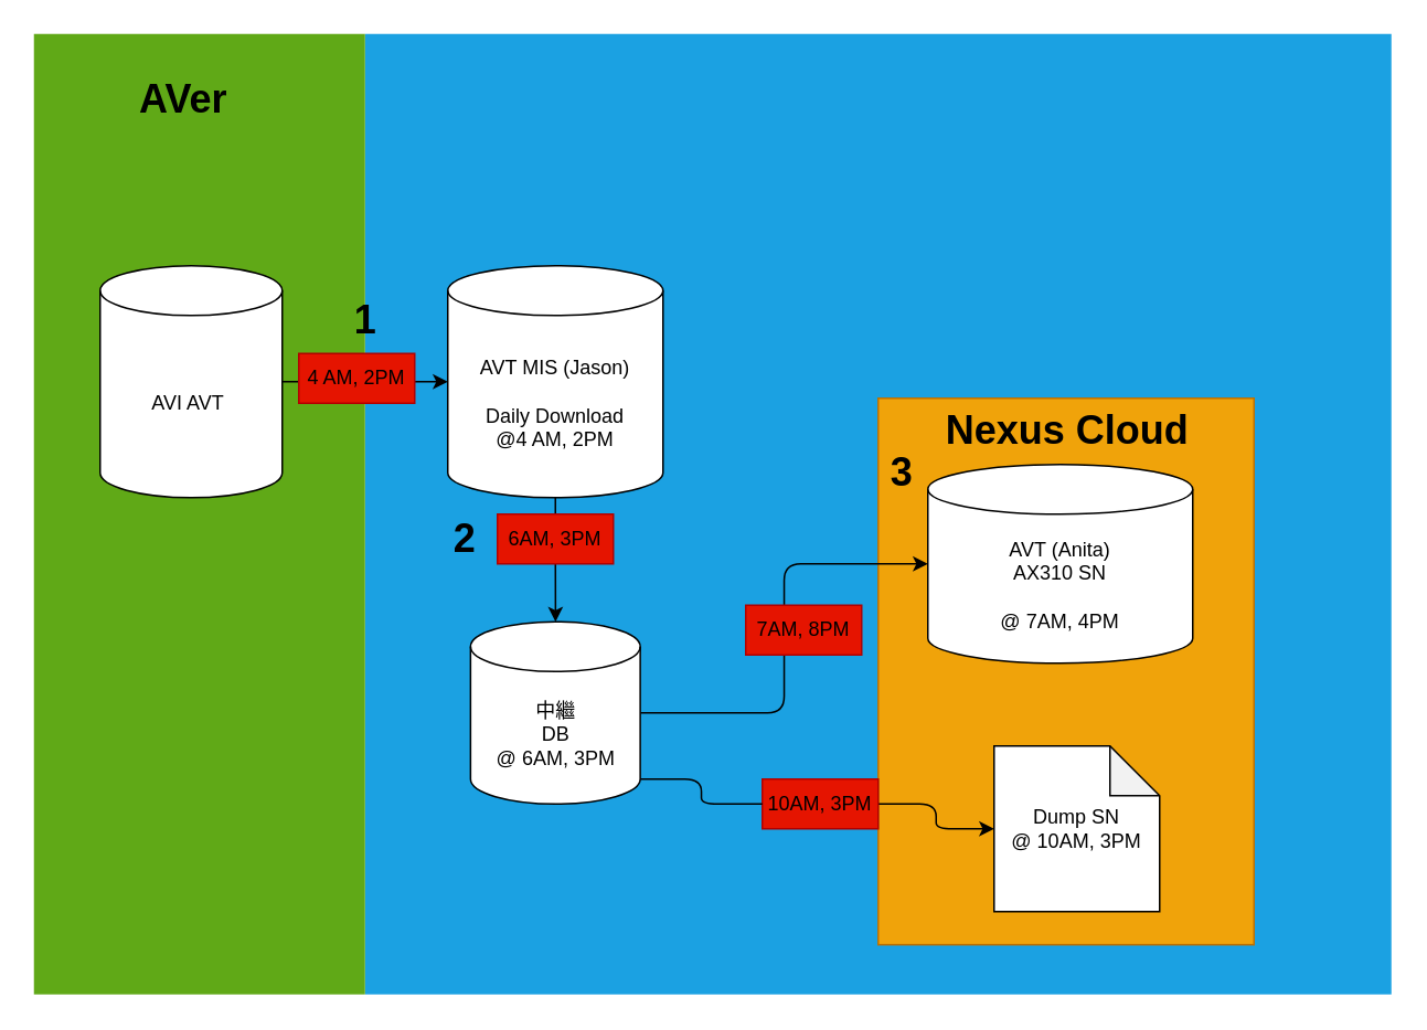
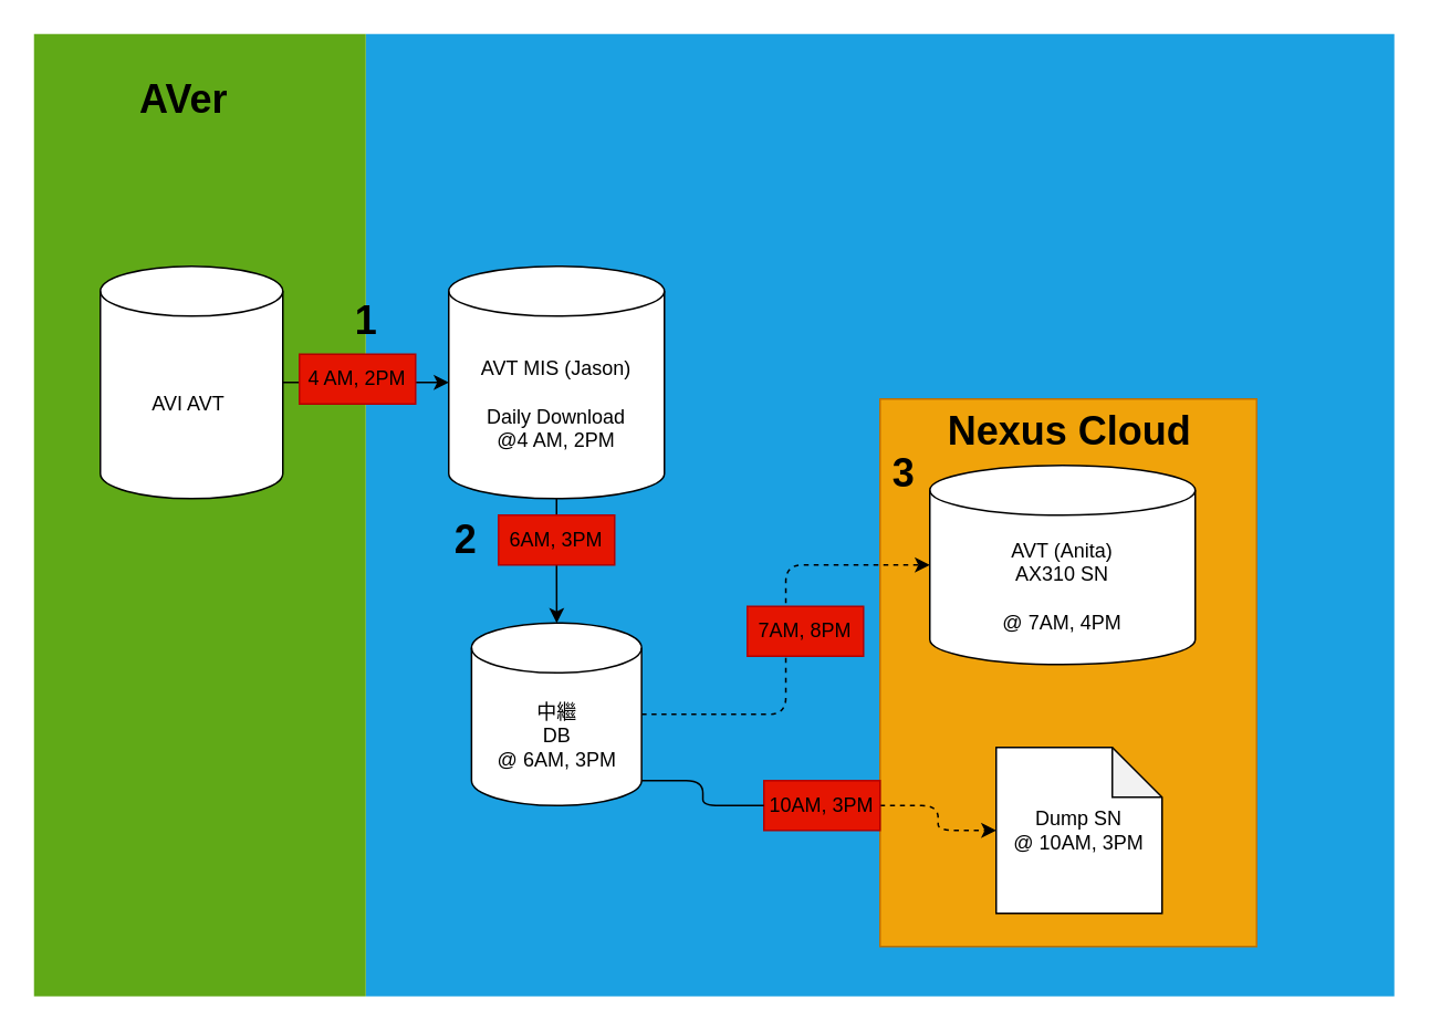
  <mxCell id="0" />
  <mxCell id="1" parent="0" />
  <mxCell id="2" value="" style="whiteSpace=wrap;html=1;fillColor=#1ba1e2;strokeColor=none;fontColor=#ffffff;" vertex="1" parent="1"><mxGeometry x="220" width="620" height="580" as="geometry" y="20" /></mxCell>
  <mxCell id="3" value="" style="rounded=0;whiteSpace=wrap;html=1;fontColor=#000000;fillColor=#f0a30a;strokeColor=#BD7000;" vertex="1" parent="1"><mxGeometry x="530" y="240" width="227" height="330" as="geometry" /></mxCell>
  <mxCell id="4" value="" style="whiteSpace=wrap;html=1;fillColor=#60a917;strokeColor=none;fontColor=#ffffff;" vertex="1" parent="1"><mxGeometry width="200" height="580" as="geometry" x="20" y="20" /></mxCell>
  <mxCell id="5" style="edgeStyle=orthogonalEdgeStyle;orthogonalLoop=1;jettySize=auto;html=1;exitX=0.5;exitY=1;exitDx=0;exitDy=0;exitPerimeter=0;" edge="1" parent="1" source="6" target="11"><mxGeometry relative="1" as="geometry" /></mxCell>
  <mxCell id="6" value="AVT MIS (Jason)&lt;br&gt;&lt;br&gt;Daily Download&lt;br&gt;@4 AM, 2PM" style="shape=cylinder3;whiteSpace=wrap;html=1;boundedLbl=1;backgroundOutline=1;size=15;" vertex="1" parent="1"><mxGeometry x="270" y="160" width="130" height="140" as="geometry" /></mxCell>
  <mxCell id="7" style="edgeStyle=orthogonalEdgeStyle;orthogonalLoop=1;jettySize=auto;html=1;" edge="1" parent="1" source="8" target="6"><mxGeometry relative="1" as="geometry" /></mxCell>
  <mxCell id="8" value="AVI AVT&amp;nbsp;&lt;br&gt;" style="shape=cylinder3;whiteSpace=wrap;html=1;boundedLbl=1;backgroundOutline=1;size=15;" vertex="1" parent="1"><mxGeometry x="60" y="160" width="110" height="140" as="geometry" /></mxCell>
- <mxCell id="9" style="edgeStyle=orthogonalEdgeStyle;orthogonalLoop=1;jettySize=auto;html=1;exitX=1;exitY=0.5;exitDx=0;exitDy=0;exitPerimeter=0;" edge="1" parent="1" source="11" target="12"><mxGeometry relative="1" as="geometry" /></mxCell>
- <mxCell id="10" style="edgeStyle=orthogonalEdgeStyle;orthogonalLoop=1;jettySize=auto;html=1;exitX=1;exitY=1;exitDx=0;exitDy=-15;exitPerimeter=0;entryX=0;entryY=0.5;entryDx=0;entryDy=0;entryPerimeter=0;startArrow=none;" edge="1" parent="1" source="18" target="13"><mxGeometry relative="1" as="geometry" /></mxCell>
+ <mxCell id="9" style="edgeStyle=orthogonalEdgeStyle;orthogonalLoop=1;jettySize=auto;html=1;exitX=1;exitY=0.5;exitDx=0;exitDy=0;exitPerimeter=0;dashed=1;" edge="1" parent="1" source="11" target="12"><mxGeometry relative="1" as="geometry" /></mxCell>
+ <mxCell id="10" style="edgeStyle=orthogonalEdgeStyle;orthogonalLoop=1;jettySize=auto;html=1;exitX=1;exitY=1;exitDx=0;exitDy=-15;exitPerimeter=0;entryX=0;entryY=0.5;entryDx=0;entryDy=0;entryPerimeter=0;startArrow=none;dashed=1;" edge="1" parent="1" source="18" target="13"><mxGeometry relative="1" as="geometry" /></mxCell>
  <mxCell id="11" value="中繼&lt;br&gt;DB&lt;br&gt;@ 6AM, 3PM" style="shape=cylinder3;whiteSpace=wrap;html=1;boundedLbl=1;backgroundOutline=1;size=15;" vertex="1" parent="1"><mxGeometry x="283.75" y="375" width="102.5" height="110" as="geometry" /></mxCell>
  <mxCell id="12" value="AVT (Anita)&lt;br&gt;AX310 SN&lt;br&gt;&lt;br&gt;@ 7AM, 4PM" style="shape=cylinder3;whiteSpace=wrap;html=1;boundedLbl=1;backgroundOutline=1;size=15;" vertex="1" parent="1"><mxGeometry x="560" y="280" width="160" height="120" as="geometry" /></mxCell>
  <mxCell id="13" value="Dump SN&lt;br&gt;@ 10AM, 3PM" style="shape=note;whiteSpace=wrap;html=1;backgroundOutline=1;darkOpacity=0.05;" vertex="1" parent="1"><mxGeometry x="600" y="450" width="100" height="100" as="geometry" /></mxCell>
  <mxCell id="14" value="AVer" style="text;strokeColor=none;fillColor=none;html=1;fontSize=24;fontStyle=1;verticalAlign=middle;align=center;" vertex="1" parent="1"><mxGeometry x="60" y="40" width="100" height="40" as="geometry" /></mxCell>
  <mxCell id="15" value="&lt;span style=&quot;color: rgb(0 , 0 , 0)&quot;&gt;4 AM, 2PM&lt;/span&gt;" style="text;html=1;align=center;verticalAlign=middle;whiteSpace=wrap;fillColor=#e51400;strokeColor=#B20000;fontColor=#ffffff;" vertex="1" parent="1"><mxGeometry x="180" y="213" width="70" height="30" as="geometry" /></mxCell>
  <mxCell id="16" value="&lt;span style=&quot;color: rgb(0 , 0 , 0)&quot;&gt;6AM, 3PM&lt;/span&gt;" style="text;html=1;align=center;verticalAlign=middle;whiteSpace=wrap;fillColor=#e51400;strokeColor=#B20000;fontColor=#ffffff;" vertex="1" parent="1"><mxGeometry x="300" y="310" width="70" height="30" as="geometry" /></mxCell>
  <mxCell id="17" value="&lt;span style=&quot;color: rgb(0 , 0 , 0)&quot;&gt;7AM, 8PM&lt;/span&gt;" style="text;html=1;align=center;verticalAlign=middle;whiteSpace=wrap;fillColor=#e51400;strokeColor=#B20000;fontColor=#ffffff;" vertex="1" parent="1"><mxGeometry x="450" y="365" width="70" height="30" as="geometry" /></mxCell>
  <mxCell id="18" value="&lt;span style=&quot;color: rgb(0 , 0 , 0)&quot;&gt;10AM, 3PM&lt;/span&gt;" style="text;html=1;align=center;verticalAlign=middle;whiteSpace=wrap;fillColor=#e51400;strokeColor=#B20000;fontColor=#ffffff;" vertex="1" parent="1"><mxGeometry x="460" y="470" width="70" height="30" as="geometry" /></mxCell>
  <mxCell id="19" value="" style="edgeStyle=orthogonalEdgeStyle;orthogonalLoop=1;jettySize=auto;html=1;exitX=1;exitY=1;exitDx=0;exitDy=-15;exitPerimeter=0;entryX=0;entryY=0.5;entryDx=0;entryDy=0;entryPerimeter=0;endArrow=none;" edge="1" parent="1" source="11" target="18"><mxGeometry relative="1" as="geometry"><mxPoint x="386.25" y="460" as="sourcePoint" /><mxPoint x="600" y="500" as="targetPoint" /></mxGeometry></mxCell>
  <mxCell id="20" value="1" style="text;strokeColor=none;fillColor=none;html=1;fontSize=24;fontStyle=1;verticalAlign=middle;align=center;" vertex="1" parent="1"><mxGeometry x="170" y="173" width="100" height="40" as="geometry" /></mxCell>
  <mxCell id="21" value="2" style="text;strokeColor=none;fillColor=none;html=1;fontSize=24;fontStyle=1;verticalAlign=middle;align=center;" vertex="1" parent="1"><mxGeometry x="230" y="305" width="100" height="40" as="geometry" /></mxCell>
  <mxCell id="22" value="3" style="text;strokeColor=none;fillColor=none;html=1;fontSize=24;fontStyle=1;verticalAlign=middle;align=center;" vertex="1" parent="1"><mxGeometry x="493.5" y="265" width="100" height="40" as="geometry" /></mxCell>
  <mxCell id="23" value="Nexus Cloud" style="text;strokeColor=none;fillColor=none;html=1;fontSize=24;fontStyle=1;verticalAlign=middle;align=center;fontColor=#000000;" vertex="1" parent="1"><mxGeometry x="593.5" y="240" width="100" height="40" as="geometry" /></mxCell>
